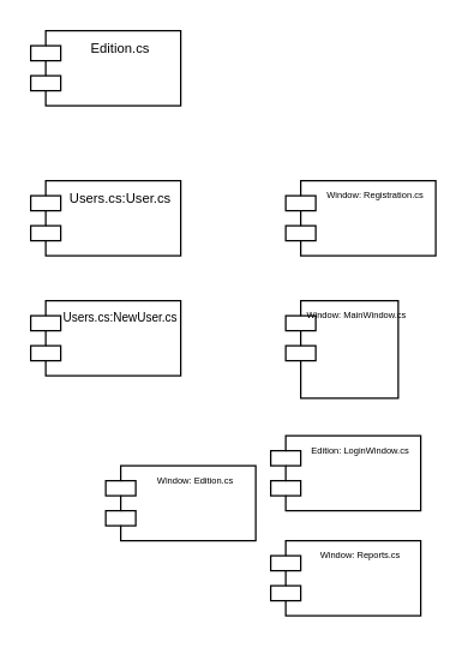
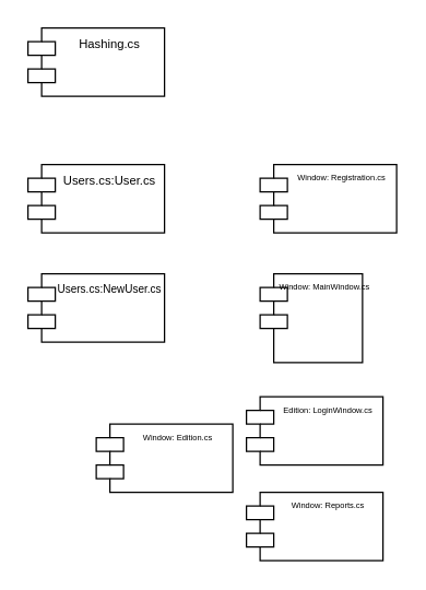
  <mxCell id="0" />
  <mxCell id="1" parent="0" />
- <mxCell id="2" value="Edition.cs" style="shape=module;align=left;spacingLeft=20;align=center;verticalAlign=top;fontSize=9;" vertex="1" parent="1"><mxGeometry x="20" y="20" width="100" height="50" as="geometry" /></mxCell>
+ <mxCell id="2" value="Hashing.cs" style="shape=module;align=left;spacingLeft=20;align=center;verticalAlign=top;fontSize=9;" vertex="1" parent="1"><mxGeometry x="20" y="20" width="100" height="50" as="geometry" /></mxCell>
  <mxCell id="3" value="Users.cs:User.cs" style="shape=module;align=left;spacingLeft=20;align=center;verticalAlign=top;fontSize=9;" vertex="1" parent="1"><mxGeometry x="20" y="120" width="100" height="50" as="geometry" /></mxCell>
  <mxCell id="4" value="Users.cs:NewUser.cs" style="shape=module;align=left;spacingLeft=20;align=center;verticalAlign=top;fontSize=8;" vertex="1" parent="1"><mxGeometry x="20" y="200" width="100" height="50" as="geometry" /></mxCell>
  <mxCell id="5" value="Window: MainWindow.cs" style="shape=module;align=left;spacingLeft=20;align=center;verticalAlign=top;fontSize=6;" vertex="1" parent="1"><mxGeometry x="190" y="200" width="75" height="65" as="geometry" /></mxCell>
  <mxCell id="6" value="Edition: LoginWindow.cs" style="shape=module;align=left;spacingLeft=20;align=center;verticalAlign=top;fontSize=6;" vertex="1" parent="1"><mxGeometry x="180" y="290" width="100" height="50" as="geometry" /></mxCell>
  <mxCell id="7" value="Window: Reports.cs" style="shape=module;align=left;spacingLeft=20;align=center;verticalAlign=top;fontSize=6;" vertex="1" parent="1"><mxGeometry x="180" y="360" width="100" height="50" as="geometry" /></mxCell>
  <mxCell id="8" value="Window: Registration.cs" style="shape=module;align=left;spacingLeft=20;align=center;verticalAlign=top;fontSize=6;" vertex="1" parent="1"><mxGeometry x="190" y="120" width="100" height="50" as="geometry" /></mxCell>
  <mxCell id="9" value="Window: Edition.cs" style="shape=module;align=left;spacingLeft=20;align=center;verticalAlign=top;fontSize=6;" vertex="1" parent="1"><mxGeometry x="70" y="310" width="100" height="50" as="geometry" /></mxCell>
